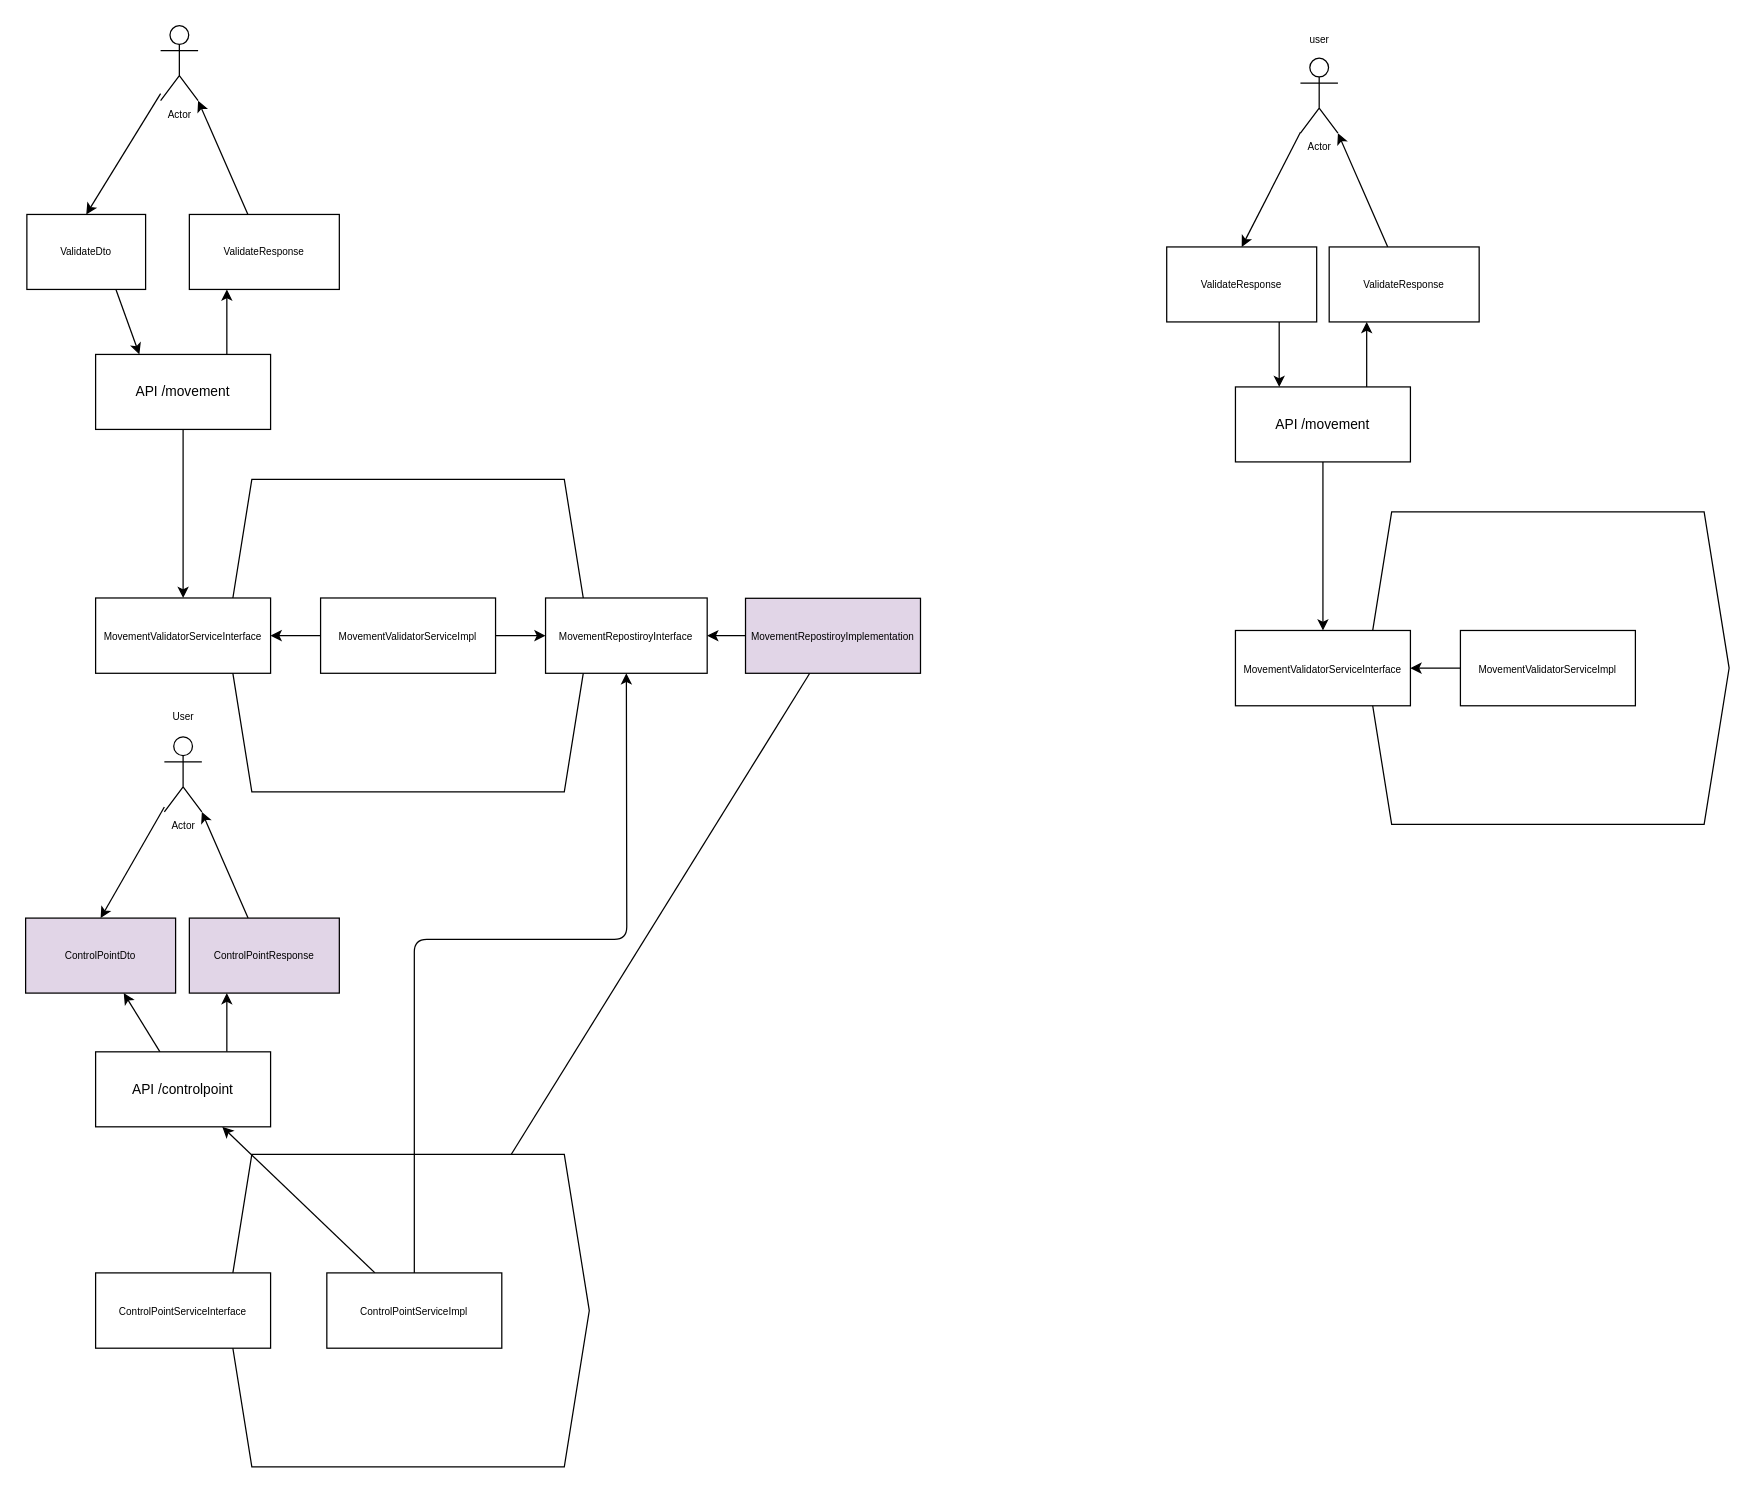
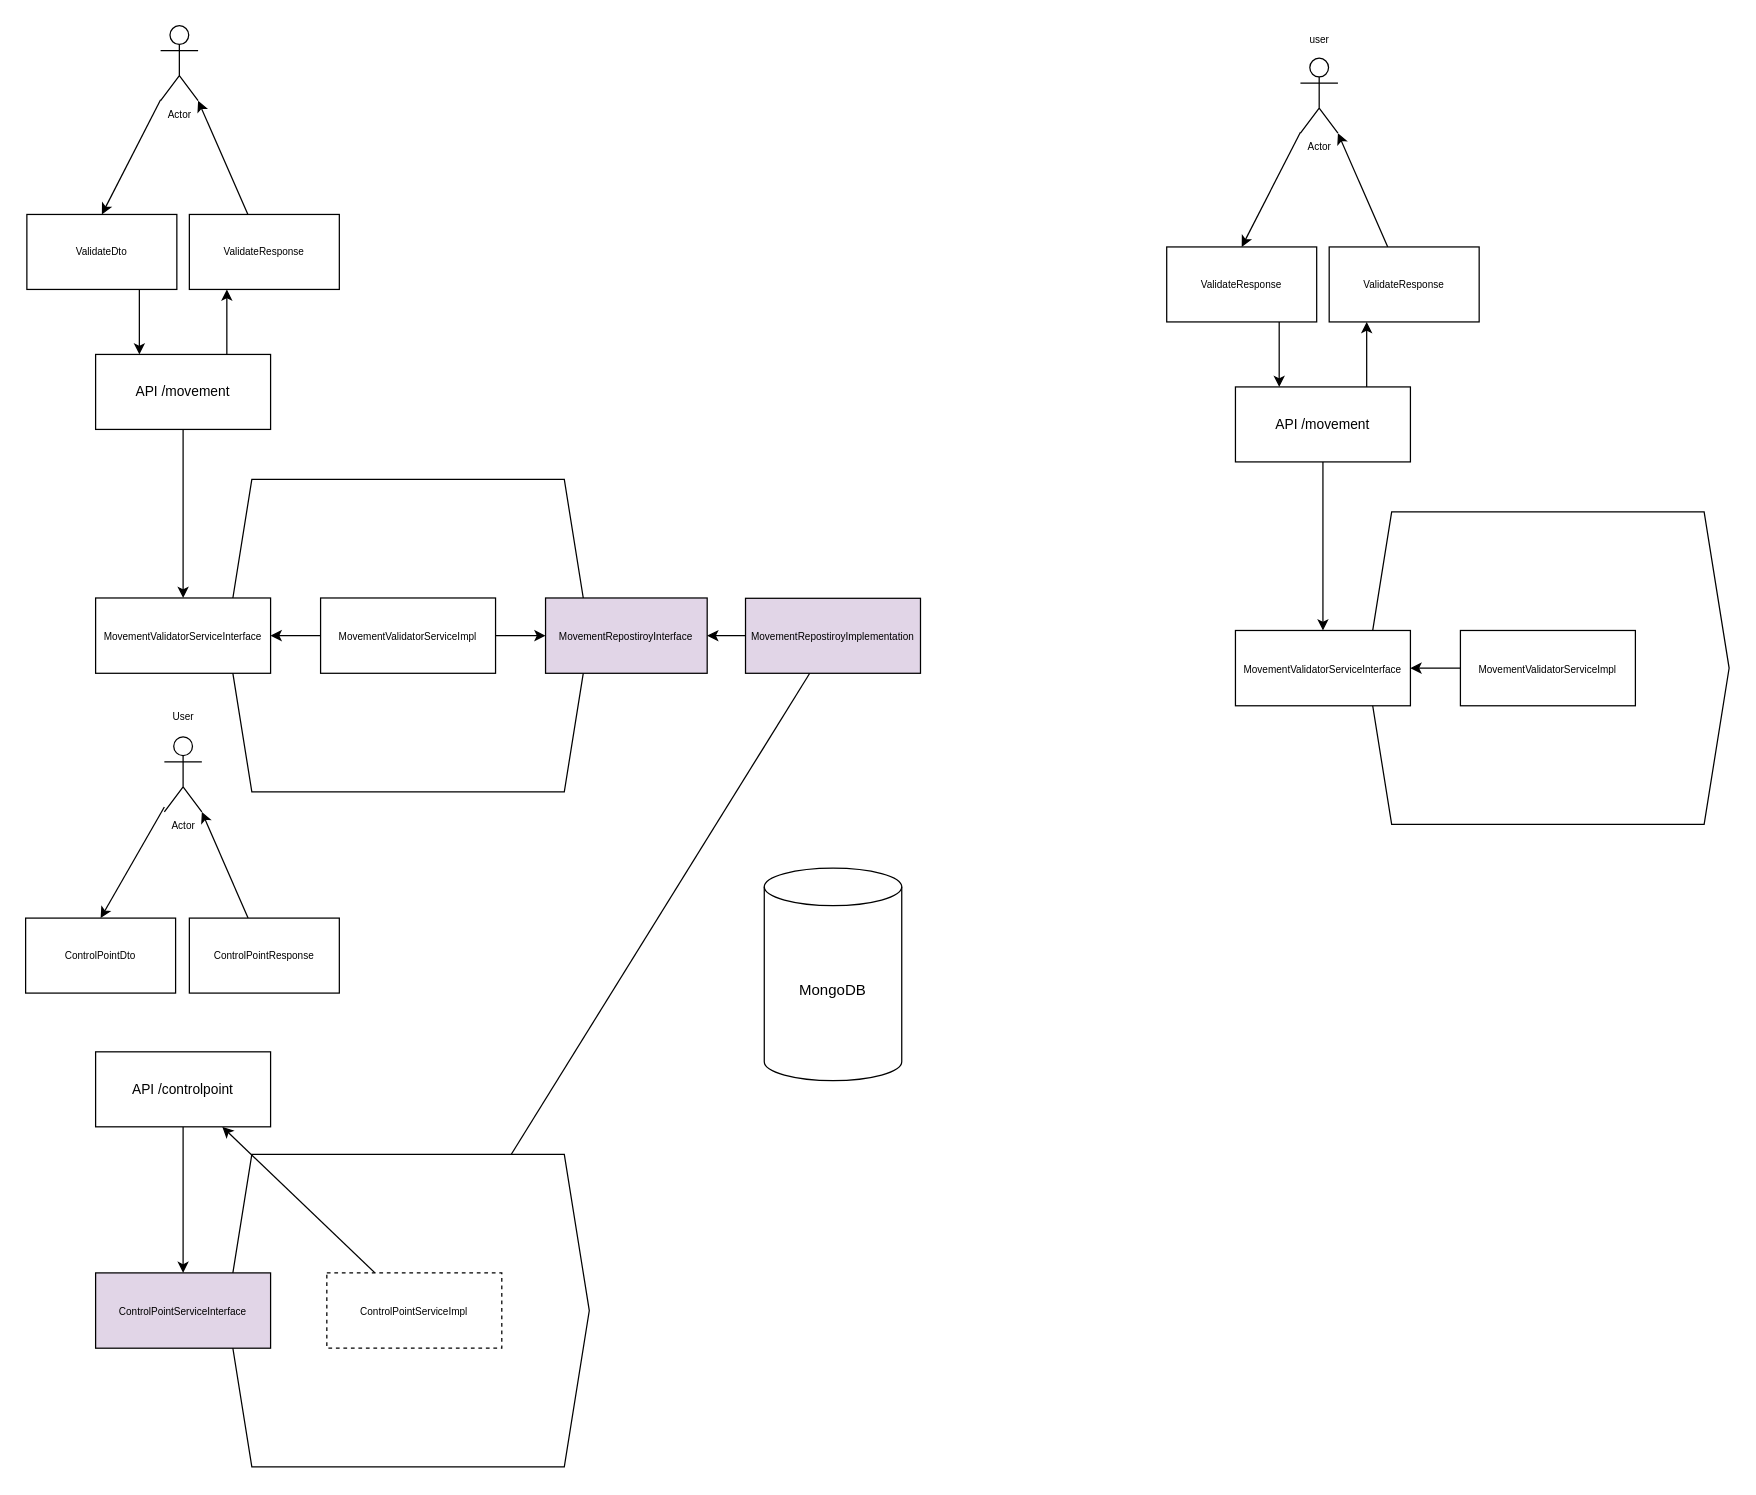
  <mxCell id="0" />
  <mxCell id="1" parent="0" />
  <mxCell id="2" value="&lt;br&gt;" style="shape=hexagon;perimeter=hexagonPerimeter2;whiteSpace=wrap;html=1;fixedSize=1;" vertex="1" parent="1"><mxGeometry x="181" y="382.99" width="290" height="250" as="geometry" /></mxCell>
- <mxCell id="4" value="&lt;span style=&quot;font-size: 8px;&quot;&gt;MovementRepostiroyInterface&lt;/span&gt;" style="rounded=0;whiteSpace=wrap;html=1;align=center;rotation=0;" vertex="1" parent="1"><mxGeometry x="436" y="477.87" width="129.33" height="60.25" as="geometry" /></mxCell>
+ <mxCell id="3" value="MongoDB" style="shape=cylinder3;whiteSpace=wrap;html=1;boundedLbl=1;backgroundOutline=1;size=15;" vertex="1" parent="1"><mxGeometry x="611" y="694" width="110" height="170" as="geometry" /></mxCell>
+ <mxCell id="4" value="&lt;span style=&quot;font-size: 8px;&quot;&gt;MovementRepostiroyInterface&lt;/span&gt;" style="rounded=0;whiteSpace=wrap;html=1;align=center;rotation=0;fillColor=#e1d5e7;" vertex="1" parent="1"><mxGeometry x="436" y="477.87" width="129.33" height="60.25" as="geometry" /></mxCell>
  <mxCell id="5" style="edgeStyle=none;html=1;fontSize=6;" edge="1" parent="1" source="7" target="18"><mxGeometry relative="1" as="geometry"><mxPoint x="666" y="608" as="targetPoint" /></mxGeometry></mxCell>
  <mxCell id="6" style="edgeStyle=none;html=1;fontSize=6;entryX=1;entryY=0.5;entryDx=0;entryDy=0;" edge="1" parent="1" source="7" target="4"><mxGeometry relative="1" as="geometry"><mxPoint x="386" y="603" as="targetPoint" /></mxGeometry></mxCell>
  <mxCell id="7" value="&lt;font style=&quot;font-size: 8px;&quot;&gt;MovementRepostiroyImplementation&lt;/font&gt;" style="rounded=0;whiteSpace=wrap;html=1;align=center;rotation=0;fillColor=#e1d5e7;" vertex="1" parent="1"><mxGeometry x="596" y="478.12" width="140" height="60" as="geometry" /></mxCell>
  <mxCell id="8" style="edgeStyle=none;html=1;entryX=0.5;entryY=0;entryDx=0;entryDy=0;fontSize=8;" edge="1" parent="1" source="10" target="14"><mxGeometry relative="1" as="geometry" /></mxCell>
  <mxCell id="9" style="edgeStyle=none;html=1;entryX=0.25;entryY=1;entryDx=0;entryDy=0;fontSize=8;exitX=0.75;exitY=0;exitDx=0;exitDy=0;" edge="1" parent="1" source="10" target="32"><mxGeometry relative="1" as="geometry" /></mxCell>
  <mxCell id="10" value="API /movement" style="rounded=0;whiteSpace=wrap;html=1;fontSize=11;" vertex="1" parent="1"><mxGeometry x="76" y="283" width="140" height="60" as="geometry" /></mxCell>
  <mxCell id="11" style="edgeStyle=none;html=1;entryX=0;entryY=0.5;entryDx=0;entryDy=0;fontSize=8;" edge="1" parent="1" source="13" target="4"><mxGeometry relative="1" as="geometry" /></mxCell>
  <mxCell id="12" style="edgeStyle=none;html=1;entryX=1;entryY=0.5;entryDx=0;entryDy=0;fontSize=8;" edge="1" parent="1" source="13" target="14"><mxGeometry relative="1" as="geometry" /></mxCell>
  <mxCell id="13" value="&lt;span style=&quot;font-size: 8px;&quot;&gt;MovementValidatorServiceImpl&lt;/span&gt;" style="rounded=0;whiteSpace=wrap;html=1;align=center;" vertex="1" parent="1"><mxGeometry x="256" y="477.87" width="140" height="60.25" as="geometry" /></mxCell>
  <mxCell id="14" value="&lt;span style=&quot;font-size: 8px;&quot;&gt;MovementValidatorServiceInterface&lt;/span&gt;" style="rounded=0;whiteSpace=wrap;html=1;align=center;" vertex="1" parent="1"><mxGeometry x="76" y="477.87" width="140" height="60.25" as="geometry" /></mxCell>
  <mxCell id="15" value="" style="shape=hexagon;perimeter=hexagonPerimeter2;whiteSpace=wrap;html=1;fixedSize=1;" vertex="1" parent="1"><mxGeometry x="181" y="923.01" width="290" height="250" as="geometry" /></mxCell>
  <mxCell id="16" style="edgeStyle=none;html=1;fontSize=8;" edge="1" parent="1" source="18" target="22"><mxGeometry relative="1" as="geometry" /></mxCell>
- <mxCell id="17" style="edgeStyle=none;html=1;entryX=0.5;entryY=1;entryDx=0;entryDy=0;fontSize=8;" edge="1" parent="1" source="18" target="4"><mxGeometry relative="1" as="geometry"><Array as="points"><mxPoint x="331" y="751" /><mxPoint x="501" y="751" /></Array></mxGeometry></mxCell>
- <mxCell id="18" value="&lt;span style=&quot;font-size: 8px;&quot;&gt;ControlPointServiceImpl&lt;/span&gt;" style="rounded=0;whiteSpace=wrap;html=1;align=center;" vertex="1" parent="1"><mxGeometry x="261" y="1017.88" width="140" height="60.25" as="geometry" /></mxCell>
- <mxCell id="19" value="&lt;span style=&quot;font-size: 8px;&quot;&gt;ControlPointServiceInterface&lt;/span&gt;" style="rounded=0;whiteSpace=wrap;html=1;align=center;" vertex="1" parent="1"><mxGeometry x="76" y="1017.88" width="140" height="60.25" as="geometry" /></mxCell>
- <mxCell id="20" style="edgeStyle=none;html=1;fontSize=8;" edge="1" parent="1" source="22" target="23"><mxGeometry relative="1" as="geometry" /></mxCell>
- <mxCell id="21" style="edgeStyle=none;html=1;entryX=0.25;entryY=1;entryDx=0;entryDy=0;fontSize=8;exitX=0.75;exitY=0;exitDx=0;exitDy=0;" edge="1" parent="1" source="22" target="28"><mxGeometry relative="1" as="geometry" /></mxCell>
+ <mxCell id="18" value="&lt;span style=&quot;font-size: 8px;&quot;&gt;ControlPointServiceImpl&lt;/span&gt;" style="rounded=0;whiteSpace=wrap;html=1;align=center;dashed=1;" vertex="1" parent="1"><mxGeometry x="261" y="1017.88" width="140" height="60.25" as="geometry" /></mxCell>
+ <mxCell id="19" value="&lt;span style=&quot;font-size: 8px;&quot;&gt;ControlPointServiceInterface&lt;/span&gt;" style="rounded=0;whiteSpace=wrap;html=1;align=center;fillColor=#e1d5e7;" vertex="1" parent="1"><mxGeometry x="76" y="1017.88" width="140" height="60.25" as="geometry" /></mxCell>
+ <mxCell id="20" style="edgeStyle=none;html=1;entryX=0.5;entryY=0;entryDx=0;entryDy=0;fontSize=8;" edge="1" parent="1" source="22" target="19"><mxGeometry relative="1" as="geometry" /></mxCell>
  <mxCell id="22" value="API /controlpoint" style="rounded=0;whiteSpace=wrap;html=1;fontSize=11;" vertex="1" parent="1"><mxGeometry x="76" y="841" width="140" height="60" as="geometry" /></mxCell>
- <mxCell id="23" value="ControlPointDto" style="rounded=0;whiteSpace=wrap;html=1;fontSize=8;fillColor=#e1d5e7;" vertex="1" parent="1"><mxGeometry x="20" y="734" width="120" height="60" as="geometry" /></mxCell>
+ <mxCell id="23" value="ControlPointDto" style="rounded=0;whiteSpace=wrap;html=1;fontSize=8;" vertex="1" parent="1"><mxGeometry x="20" y="734" width="120" height="60" as="geometry" /></mxCell>
  <mxCell id="24" style="edgeStyle=none;html=1;entryX=0.5;entryY=0;entryDx=0;entryDy=0;fontSize=8;" edge="1" parent="1" source="25" target="23"><mxGeometry relative="1" as="geometry" /></mxCell>
  <mxCell id="25" value="Actor" style="shape=umlActor;verticalLabelPosition=bottom;verticalAlign=top;html=1;outlineConnect=0;fontSize=8;" vertex="1" parent="1"><mxGeometry x="131" y="589" width="30" height="60" as="geometry" /></mxCell>
  <mxCell id="26" value="User" style="text;html=1;align=center;verticalAlign=middle;resizable=0;points=[];autosize=1;strokeColor=none;fillColor=none;fontSize=8;" vertex="1" parent="1"><mxGeometry x="128.5" y="562" width="35" height="22" as="geometry" /></mxCell>
  <mxCell id="27" style="edgeStyle=none;html=1;entryX=1;entryY=1;entryDx=0;entryDy=0;entryPerimeter=0;fontSize=8;" edge="1" parent="1" source="28" target="25"><mxGeometry relative="1" as="geometry" /></mxCell>
- <mxCell id="28" value="ControlPointResponse" style="rounded=0;whiteSpace=wrap;html=1;fontSize=8;fillColor=#e1d5e7;" vertex="1" parent="1"><mxGeometry x="151" y="734" width="120" height="60" as="geometry" /></mxCell>
+ <mxCell id="28" value="ControlPointResponse" style="rounded=0;whiteSpace=wrap;html=1;fontSize=8;" vertex="1" parent="1"><mxGeometry x="151" y="734" width="120" height="60" as="geometry" /></mxCell>
  <mxCell id="29" style="edgeStyle=none;html=1;entryX=0.25;entryY=0;entryDx=0;entryDy=0;fontSize=8;exitX=0.75;exitY=1;exitDx=0;exitDy=0;" edge="1" parent="1" source="30" target="10"><mxGeometry relative="1" as="geometry" /></mxCell>
- <mxCell id="30" value="ValidateDto" style="rounded=0;whiteSpace=wrap;html=1;fontSize=8;" vertex="1" parent="1"><mxGeometry x="21" y="171" width="95" height="60" as="geometry" /></mxCell>
+ <mxCell id="30" value="ValidateDto" style="rounded=0;whiteSpace=wrap;html=1;fontSize=8;" vertex="1" parent="1"><mxGeometry x="21" y="171" width="120" height="60" as="geometry" /></mxCell>
  <mxCell id="31" style="edgeStyle=none;html=1;entryX=1;entryY=1;entryDx=0;entryDy=0;entryPerimeter=0;fontSize=8;" edge="1" source="32" target="34" parent="1"><mxGeometry relative="1" as="geometry" /></mxCell>
  <mxCell id="32" value="ValidateResponse" style="rounded=0;whiteSpace=wrap;html=1;fontSize=8;" vertex="1" parent="1"><mxGeometry x="151" y="171" width="120" height="60" as="geometry" /></mxCell>
  <mxCell id="33" style="edgeStyle=none;html=1;entryX=0.5;entryY=0;entryDx=0;entryDy=0;fontSize=8;" edge="1" source="34" target="30" parent="1"><mxGeometry relative="1" as="geometry" /></mxCell>
  <mxCell id="34" value="Actor" style="shape=umlActor;verticalLabelPosition=bottom;verticalAlign=top;html=1;outlineConnect=0;fontSize=8;" vertex="1" parent="1"><mxGeometry x="128" y="20" width="30" height="60" as="geometry" /></mxCell>
  <mxCell id="35" value="&lt;br&gt;" style="shape=hexagon;perimeter=hexagonPerimeter2;whiteSpace=wrap;html=1;fixedSize=1;" vertex="1" parent="1"><mxGeometry x="1093" y="408.99" width="290" height="250" as="geometry" /></mxCell>
  <mxCell id="36" style="edgeStyle=none;html=1;entryX=0.5;entryY=0;entryDx=0;entryDy=0;fontSize=8;" edge="1" source="38" target="41" parent="1"><mxGeometry relative="1" as="geometry" /></mxCell>
  <mxCell id="37" style="edgeStyle=none;html=1;entryX=0.25;entryY=1;entryDx=0;entryDy=0;fontSize=8;exitX=0.75;exitY=0;exitDx=0;exitDy=0;" edge="1" source="38" target="44" parent="1"><mxGeometry relative="1" as="geometry" /></mxCell>
  <mxCell id="38" value="API /movement" style="rounded=0;whiteSpace=wrap;html=1;fontSize=11;" vertex="1" parent="1"><mxGeometry x="988" y="309" width="140" height="60" as="geometry" /></mxCell>
  <mxCell id="39" style="edgeStyle=none;html=1;entryX=1;entryY=0.5;entryDx=0;entryDy=0;fontSize=8;" edge="1" source="40" target="41" parent="1"><mxGeometry relative="1" as="geometry" /></mxCell>
  <mxCell id="40" value="&lt;span style=&quot;font-size: 8px;&quot;&gt;MovementValidatorServiceImpl&lt;/span&gt;" style="rounded=0;whiteSpace=wrap;html=1;align=center;" vertex="1" parent="1"><mxGeometry x="1168" y="503.87" width="140" height="60.25" as="geometry" /></mxCell>
  <mxCell id="41" value="&lt;span style=&quot;font-size: 8px;&quot;&gt;MovementValidatorServiceInterface&lt;/span&gt;" style="rounded=0;whiteSpace=wrap;html=1;align=center;" vertex="1" parent="1"><mxGeometry x="988" y="503.87" width="140" height="60.25" as="geometry" /></mxCell>
  <mxCell id="42" style="edgeStyle=none;html=1;entryX=0.25;entryY=0;entryDx=0;entryDy=0;fontSize=8;exitX=0.75;exitY=1;exitDx=0;exitDy=0;" edge="1" target="38" parent="1" source="48"><mxGeometry relative="1" as="geometry"><mxPoint x="1023" y="263" as="sourcePoint" /></mxGeometry></mxCell>
  <mxCell id="43" style="edgeStyle=none;html=1;entryX=1;entryY=1;entryDx=0;entryDy=0;entryPerimeter=0;fontSize=8;" edge="1" source="44" target="46" parent="1"><mxGeometry relative="1" as="geometry" /></mxCell>
  <mxCell id="44" value="ValidateResponse" style="rounded=0;whiteSpace=wrap;html=1;fontSize=8;" vertex="1" parent="1"><mxGeometry x="1063" y="197" width="120" height="60" as="geometry" /></mxCell>
  <mxCell id="45" style="edgeStyle=none;html=1;entryX=0.5;entryY=0;entryDx=0;entryDy=0;fontSize=8;" edge="1" source="46" parent="1" target="48"><mxGeometry relative="1" as="geometry"><mxPoint x="993" y="197" as="targetPoint" /></mxGeometry></mxCell>
  <mxCell id="46" value="Actor" style="shape=umlActor;verticalLabelPosition=bottom;verticalAlign=top;html=1;outlineConnect=0;fontSize=8;" vertex="1" parent="1"><mxGeometry x="1040" y="46" width="30" height="60" as="geometry" /></mxCell>
  <mxCell id="47" value="user" style="text;html=1;align=center;verticalAlign=middle;resizable=0;points=[];autosize=1;strokeColor=none;fillColor=none;fontSize=8;" vertex="1" parent="1"><mxGeometry x="1038" y="20" width="34" height="22" as="geometry" /></mxCell>
  <mxCell id="48" value="ValidateResponse" style="rounded=0;whiteSpace=wrap;html=1;fontSize=8;" vertex="1" parent="1"><mxGeometry x="933" y="197" width="120" height="60" as="geometry" /></mxCell>
